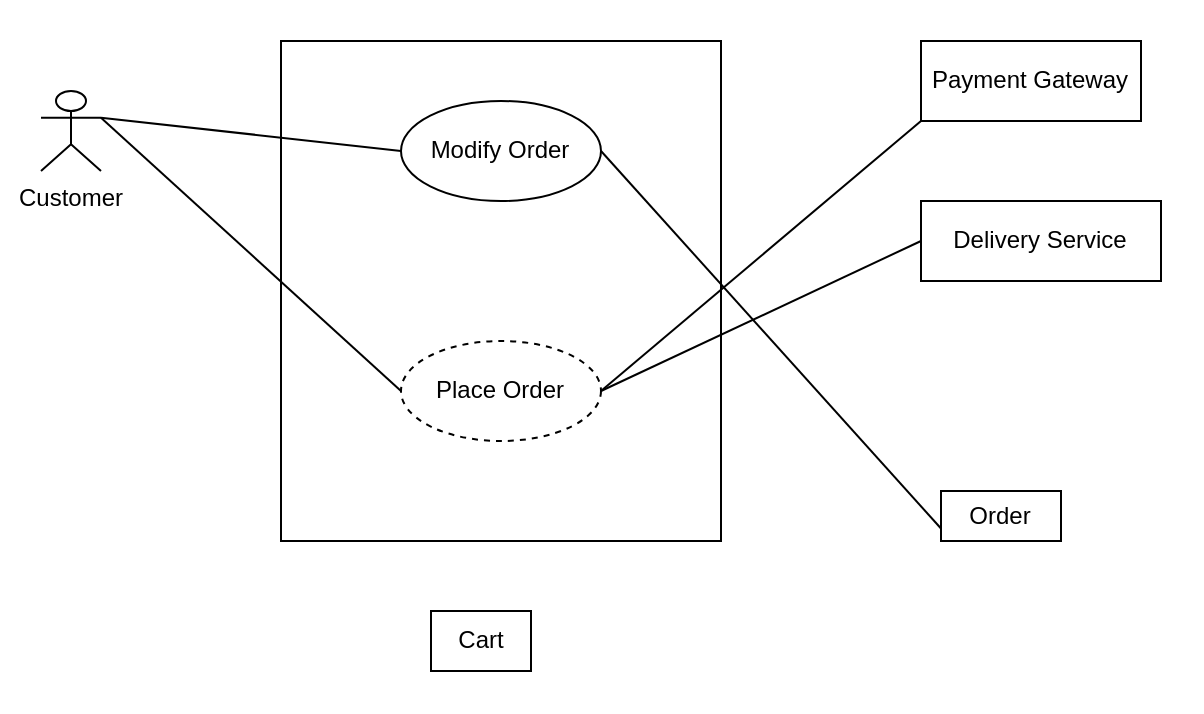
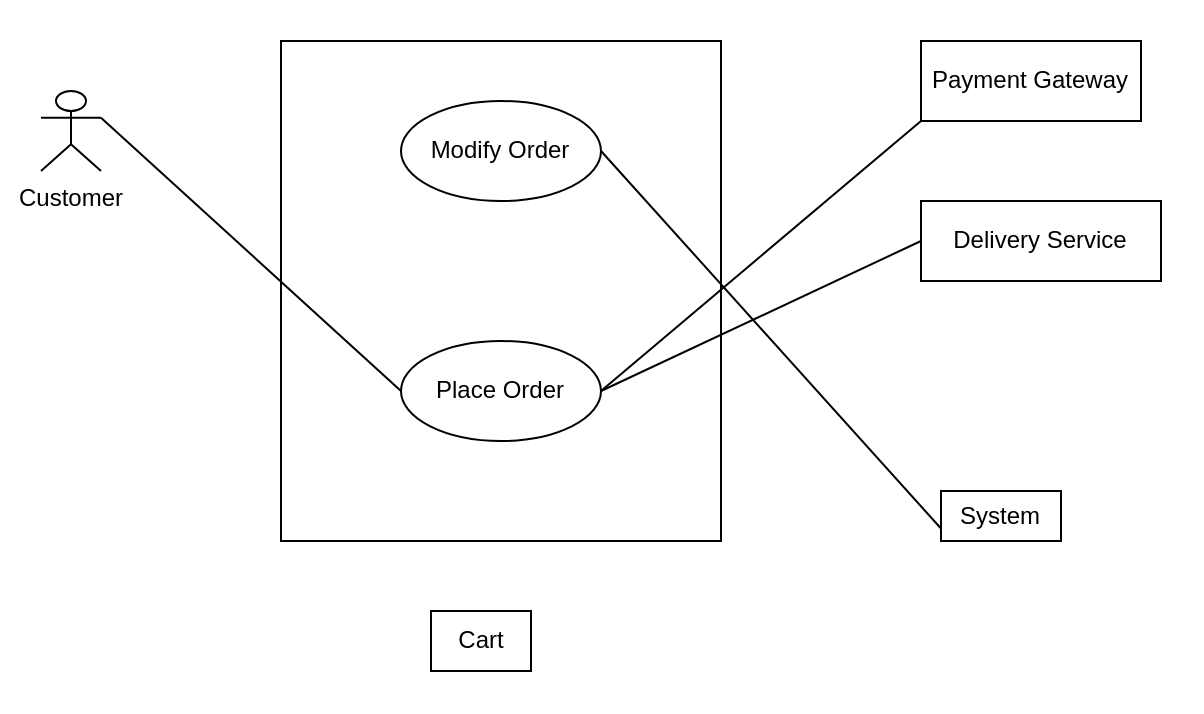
  <mxCell id="0" />
  <mxCell id="1" parent="0" />
  <mxCell id="2" value="" style="rounded=0;whiteSpace=wrap;html=1;fillColor=none;strokeColor=#000000;fontColor=#000000;" parent="1" vertex="1"><mxGeometry x="140" y="20" width="220" height="250" as="geometry" /></mxCell>
  <mxCell id="3" style="edgeStyle=none;html=1;exitX=1;exitY=0.5;exitDx=0;exitDy=0;endArrow=none;endFill=0;fillColor=none;strokeColor=#000000;fontColor=#000000;" parent="1" source="5" edge="1"><mxGeometry relative="1" as="geometry"><mxPoint x="460" y="60" as="targetPoint" /></mxGeometry></mxCell>
  <mxCell id="4" style="edgeStyle=none;html=1;exitX=1;exitY=0.5;exitDx=0;exitDy=0;entryX=0;entryY=0.5;entryDx=0;entryDy=0;endArrow=none;endFill=0;fillColor=none;strokeColor=#000000;fontColor=#000000;" parent="1" source="5" target="8" edge="1"><mxGeometry relative="1" as="geometry" /></mxCell>
- <mxCell id="5" value="Place Order" style="ellipse;whiteSpace=wrap;html=1;fillColor=none;strokeColor=#000000;fontColor=#000000;dashed=1;" parent="1" vertex="1"><mxGeometry x="200" y="170" width="100" height="50" as="geometry" /></mxCell>
+ <mxCell id="5" value="Place Order" style="ellipse;whiteSpace=wrap;html=1;fillColor=none;strokeColor=#000000;fontColor=#000000;" parent="1" vertex="1"><mxGeometry x="200" y="170" width="100" height="50" as="geometry" /></mxCell>
  <mxCell id="6" style="edgeStyle=none;html=1;exitX=1;exitY=0.5;exitDx=0;exitDy=0;entryX=0;entryY=0.75;entryDx=0;entryDy=0;endArrow=none;endFill=0;fillColor=none;strokeColor=#000000;fontColor=#000000;" parent="1" source="7" target="14" edge="1"><mxGeometry relative="1" as="geometry" /></mxCell>
  <mxCell id="7" value="Modify Order" style="ellipse;whiteSpace=wrap;html=1;fillColor=none;strokeColor=#000000;fontColor=#000000;" parent="1" vertex="1"><mxGeometry x="200" y="50" width="100" height="50" as="geometry" /></mxCell>
  <mxCell id="8" value="Delivery Service" style="rounded=0;whiteSpace=wrap;html=1;fillColor=none;strokeColor=#000000;fontColor=#000000;" parent="1" vertex="1"><mxGeometry x="460" y="100" width="120" height="40" as="geometry" /></mxCell>
  <mxCell id="9" value="Payment Gateway" style="rounded=0;whiteSpace=wrap;html=1;fillColor=none;strokeColor=#000000;fontColor=#000000;" parent="1" vertex="1"><mxGeometry x="460" y="20" width="110" height="40" as="geometry" /></mxCell>
- <mxCell id="10" style="edgeStyle=none;html=1;exitX=1;exitY=0.333;exitDx=0;exitDy=0;exitPerimeter=0;entryX=0;entryY=0.5;entryDx=0;entryDy=0;endArrow=none;endFill=0;fillColor=none;strokeColor=#000000;fontColor=#000000;" parent="1" source="12" target="7" edge="1"><mxGeometry relative="1" as="geometry" /></mxCell>
  <mxCell id="11" style="edgeStyle=none;html=1;exitX=1;exitY=0.333;exitDx=0;exitDy=0;exitPerimeter=0;entryX=0;entryY=0.5;entryDx=0;entryDy=0;endArrow=none;endFill=0;fillColor=none;strokeColor=#000000;fontColor=#000000;" parent="1" source="12" target="5" edge="1"><mxGeometry relative="1" as="geometry" /></mxCell>
  <mxCell id="12" value="Customer" style="shape=umlActor;verticalLabelPosition=bottom;verticalAlign=top;html=1;outlineConnect=0;fillColor=none;strokeColor=#000000;fontColor=#000000;" parent="1" vertex="1"><mxGeometry x="20" y="45" width="30" height="40" as="geometry" /></mxCell>
  <mxCell id="13" value="Cart" style="text;html=1;align=center;verticalAlign=middle;resizable=0;points=[];autosize=1;strokeColor=#000000;fillColor=none;fontColor=#000000;" parent="1" vertex="1"><mxGeometry x="215" y="305" width="50" height="30" as="geometry" /></mxCell>
- <mxCell id="14" value="Order" style="rounded=0;whiteSpace=wrap;html=1;fillColor=none;strokeColor=#000000;fontColor=#000000;" parent="1" vertex="1"><mxGeometry x="470" y="245" width="60" height="25" as="geometry" /></mxCell>
+ <mxCell id="14" value="System" style="rounded=0;whiteSpace=wrap;html=1;fillColor=none;strokeColor=#000000;fontColor=#000000;" parent="1" vertex="1"><mxGeometry x="470" y="245" width="60" height="25" as="geometry" /></mxCell>
